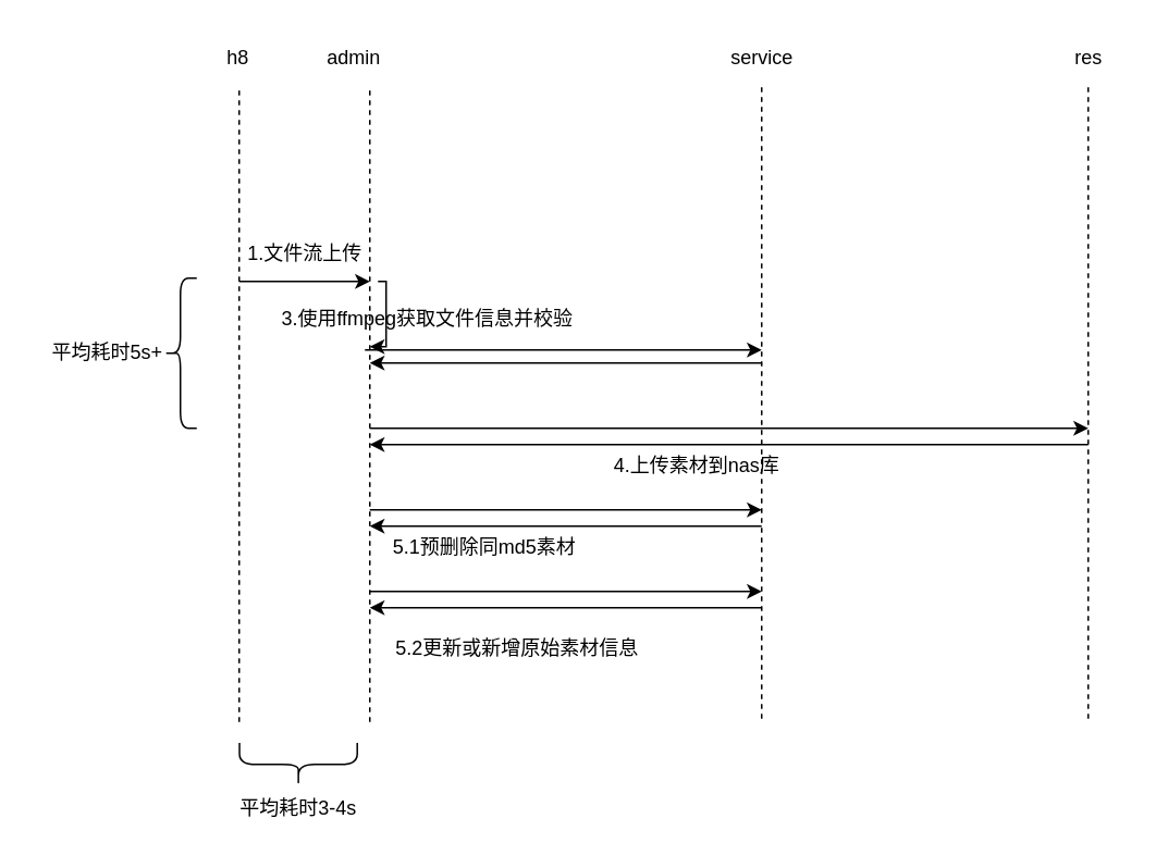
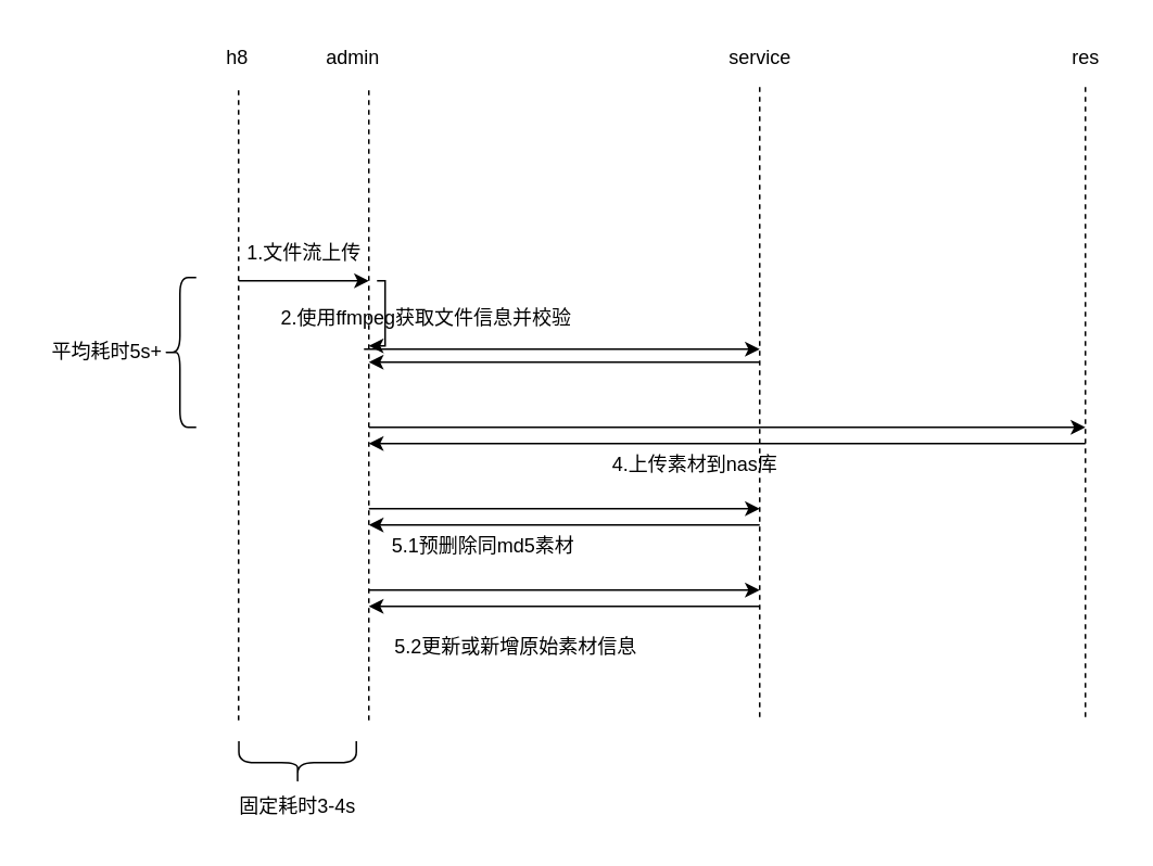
  <mxCell id="0" />
  <mxCell id="1" parent="0" />
  <mxCell id="2" value="" style="endArrow=none;dashed=1;html=1;rounded=0;" edge="1" parent="1"><mxGeometry width="50" height="50" relative="1" as="geometry"><mxPoint x="146" y="442" as="sourcePoint" /><mxPoint x="146" y="52" as="targetPoint" /></mxGeometry></mxCell>
  <mxCell id="3" value="" style="endArrow=none;dashed=1;html=1;rounded=0;" edge="1" parent="1"><mxGeometry width="50" height="50" relative="1" as="geometry"><mxPoint x="226" y="442" as="sourcePoint" /><mxPoint x="226" y="52" as="targetPoint" /></mxGeometry></mxCell>
  <mxCell id="4" value="" style="endArrow=none;dashed=1;html=1;rounded=0;" edge="1" parent="1"><mxGeometry width="50" height="50" relative="1" as="geometry"><mxPoint x="466" y="440" as="sourcePoint" /><mxPoint x="466" y="50" as="targetPoint" /><Array as="points"><mxPoint x="466" y="240" /></Array></mxGeometry></mxCell>
  <mxCell id="5" value="" style="endArrow=classic;html=1;rounded=0;" edge="1" parent="1"><mxGeometry width="50" height="50" relative="1" as="geometry"><mxPoint x="146" y="172" as="sourcePoint" /><mxPoint x="226" y="172" as="targetPoint" /></mxGeometry></mxCell>
  <mxCell id="6" value="1.文件流上传" style="text;html=1;align=center;verticalAlign=middle;resizable=0;points=[];autosize=1;strokeColor=none;fillColor=none;" vertex="1" parent="1"><mxGeometry x="141" y="140" width="90" height="30" as="geometry" /></mxCell>
  <mxCell id="7" value="admin" style="text;html=1;align=center;verticalAlign=middle;resizable=0;points=[];autosize=1;strokeColor=none;fillColor=none;" vertex="1" parent="1"><mxGeometry x="186" y="20" width="60" height="30" as="geometry" /></mxCell>
  <mxCell id="8" value="service" style="text;html=1;align=center;verticalAlign=middle;resizable=0;points=[];autosize=1;strokeColor=none;fillColor=none;" vertex="1" parent="1"><mxGeometry x="436" y="20" width="60" height="30" as="geometry" /></mxCell>
  <mxCell id="9" value="" style="endArrow=none;dashed=1;html=1;rounded=0;" edge="1" parent="1"><mxGeometry width="50" height="50" relative="1" as="geometry"><mxPoint x="666" y="440" as="sourcePoint" /><mxPoint x="666" y="50" as="targetPoint" /><Array as="points"><mxPoint x="666" y="240" /></Array></mxGeometry></mxCell>
  <mxCell id="10" value="res" style="text;html=1;align=center;verticalAlign=middle;resizable=0;points=[];autosize=1;strokeColor=none;fillColor=none;" vertex="1" parent="1"><mxGeometry x="646" y="20" width="40" height="30" as="geometry" /></mxCell>
  <mxCell id="11" value="" style="endArrow=classic;html=1;rounded=0;exitX=1;exitY=1.067;exitDx=0;exitDy=0;exitPerimeter=0;edgeStyle=orthogonalEdgeStyle;" edge="1" parent="1" source="6"><mxGeometry width="50" height="50" relative="1" as="geometry"><mxPoint x="496" y="352" as="sourcePoint" /><mxPoint x="226" y="212" as="targetPoint" /><Array as="points"><mxPoint x="236" y="172" /><mxPoint x="236" y="212" /></Array></mxGeometry></mxCell>
- <mxCell id="12" value="3.使用ffmpeg获取文件信息并校验" style="text;html=1;align=center;verticalAlign=middle;resizable=0;points=[];autosize=1;strokeColor=none;fillColor=none;" vertex="1" parent="1"><mxGeometry x="161" y="180" width="200" height="30" as="geometry" /></mxCell>
+ <mxCell id="12" value="2.使用ffmpeg获取文件信息并校验" style="text;html=1;align=center;verticalAlign=middle;resizable=0;points=[];autosize=1;strokeColor=none;fillColor=none;" vertex="1" parent="1"><mxGeometry x="161" y="180" width="200" height="30" as="geometry" /></mxCell>
  <mxCell id="13" value="" style="endArrow=classic;html=1;rounded=0;exitX=0.31;exitY=1.133;exitDx=0;exitDy=0;exitPerimeter=0;" edge="1" parent="1" source="12"><mxGeometry width="50" height="50" relative="1" as="geometry"><mxPoint x="496" y="352" as="sourcePoint" /><mxPoint x="466" y="214" as="targetPoint" /></mxGeometry></mxCell>
  <mxCell id="14" value="" style="endArrow=classic;html=1;rounded=0;" edge="1" parent="1"><mxGeometry width="50" height="50" relative="1" as="geometry"><mxPoint x="466" y="222" as="sourcePoint" /><mxPoint x="226" y="222" as="targetPoint" /></mxGeometry></mxCell>
  <mxCell id="15" value="" style="endArrow=classic;html=1;rounded=0;" edge="1" parent="1"><mxGeometry width="50" height="50" relative="1" as="geometry"><mxPoint x="226" y="262" as="sourcePoint" /><mxPoint x="666" y="262" as="targetPoint" /></mxGeometry></mxCell>
  <mxCell id="16" value="" style="endArrow=classic;html=1;rounded=0;" edge="1" parent="1"><mxGeometry width="50" height="50" relative="1" as="geometry"><mxPoint x="666" y="272" as="sourcePoint" /><mxPoint x="226" y="272" as="targetPoint" /></mxGeometry></mxCell>
  <mxCell id="17" value="4.上传素材到nas库" style="text;html=1;align=center;verticalAlign=middle;resizable=0;points=[];autosize=1;strokeColor=none;fillColor=none;" vertex="1" parent="1"><mxGeometry x="366" y="270" width="120" height="30" as="geometry" /></mxCell>
  <mxCell id="18" value="" style="endArrow=classic;html=1;rounded=0;" edge="1" parent="1"><mxGeometry width="50" height="50" relative="1" as="geometry"><mxPoint x="226" y="362" as="sourcePoint" /><mxPoint x="466" y="362" as="targetPoint" /></mxGeometry></mxCell>
  <mxCell id="19" value="5.2更新或新增原始素材信息" style="text;html=1;align=center;verticalAlign=middle;resizable=0;points=[];autosize=1;strokeColor=none;fillColor=none;" vertex="1" parent="1"><mxGeometry x="231" y="382" width="170" height="30" as="geometry" /></mxCell>
  <mxCell id="20" value="" style="endArrow=classic;html=1;rounded=0;" edge="1" parent="1"><mxGeometry width="50" height="50" relative="1" as="geometry"><mxPoint x="466" y="372" as="sourcePoint" /><mxPoint x="226" y="372" as="targetPoint" /></mxGeometry></mxCell>
  <mxCell id="21" value="" style="endArrow=classic;html=1;rounded=0;" edge="1" parent="1"><mxGeometry width="50" height="50" relative="1" as="geometry"><mxPoint x="226" y="312" as="sourcePoint" /><mxPoint x="466" y="312" as="targetPoint" /></mxGeometry></mxCell>
  <mxCell id="22" value="" style="endArrow=classic;html=1;rounded=0;" edge="1" parent="1"><mxGeometry width="50" height="50" relative="1" as="geometry"><mxPoint x="466" y="322" as="sourcePoint" /><mxPoint x="226" y="322" as="targetPoint" /></mxGeometry></mxCell>
  <mxCell id="23" value="5.1预删除同md5素材" style="text;html=1;align=center;verticalAlign=middle;resizable=0;points=[];autosize=1;strokeColor=none;fillColor=none;" vertex="1" parent="1"><mxGeometry x="226" y="320" width="140" height="30" as="geometry" /></mxCell>
  <mxCell id="24" value="h8" style="text;html=1;align=center;verticalAlign=middle;resizable=0;points=[];autosize=1;strokeColor=none;fillColor=none;" vertex="1" parent="1"><mxGeometry x="125" y="20" width="40" height="30" as="geometry" /></mxCell>
  <mxCell id="25" value="" style="shape=curlyBracket;whiteSpace=wrap;html=1;rounded=1;flipH=1;labelPosition=right;verticalLabelPosition=middle;align=left;verticalAlign=middle;rotation=90;" vertex="1" parent="1"><mxGeometry x="169" y="432" width="26.5" height="72.12" as="geometry" /></mxCell>
- <mxCell id="26" value="平均耗时3-4s" style="text;html=1;align=center;verticalAlign=middle;resizable=0;points=[];autosize=1;strokeColor=none;fillColor=none;" vertex="1" parent="1"><mxGeometry x="137.25" y="480" width="90" height="30" as="geometry" /></mxCell>
+ <mxCell id="26" value="固定耗时3-4s" style="text;html=1;align=center;verticalAlign=middle;resizable=0;points=[];autosize=1;strokeColor=none;fillColor=none;" vertex="1" parent="1"><mxGeometry x="137.25" y="480" width="90" height="30" as="geometry" /></mxCell>
  <mxCell id="27" value="" style="shape=curlyBracket;whiteSpace=wrap;html=1;rounded=1;labelPosition=left;verticalLabelPosition=middle;align=right;verticalAlign=middle;" vertex="1" parent="1"><mxGeometry x="100" y="170" width="20" height="92" as="geometry" /></mxCell>
  <mxCell id="28" value="平均耗时5s+" style="text;html=1;align=center;verticalAlign=middle;resizable=0;points=[];autosize=1;strokeColor=none;fillColor=none;" vertex="1" parent="1"><mxGeometry x="20" y="201" width="90" height="30" as="geometry" /></mxCell>
